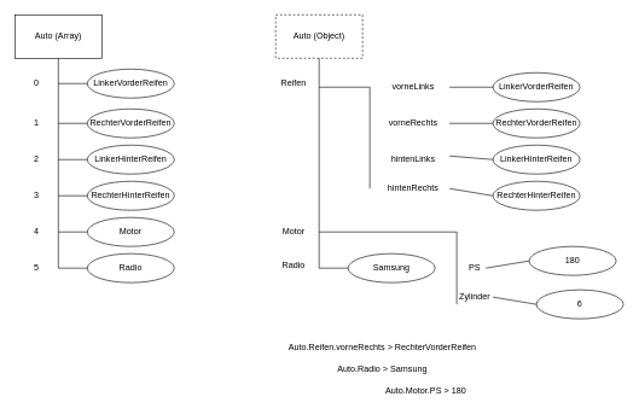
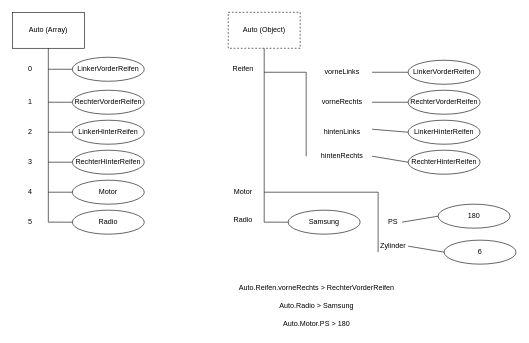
  <mxCell id="0" />
  <mxCell id="1" parent="0" />
  <mxCell id="2" value="Auto (Array)" style="rounded=0;whiteSpace=wrap;html=1;" parent="1" vertex="1"><mxGeometry x="20" y="20" width="120" height="60" as="geometry" /></mxCell>
  <mxCell id="3" value="LinkerVorderReifen" style="ellipse;whiteSpace=wrap;html=1;" parent="1" vertex="1"><mxGeometry x="120" y="95" width="120" height="40" as="geometry" /></mxCell>
  <mxCell id="4" value="RechterVorderReifen" style="ellipse;whiteSpace=wrap;html=1;" parent="1" vertex="1"><mxGeometry x="120" y="150" width="120" height="40" as="geometry" /></mxCell>
  <mxCell id="5" value="LinkerHinterReifen" style="ellipse;whiteSpace=wrap;html=1;" parent="1" vertex="1"><mxGeometry x="120" y="200" width="120" height="40" as="geometry" /></mxCell>
  <mxCell id="6" value="RechterHinterReifen" style="ellipse;whiteSpace=wrap;html=1;" parent="1" vertex="1"><mxGeometry x="120" y="250" width="120" height="40" as="geometry" /></mxCell>
  <mxCell id="7" value="Motor" style="ellipse;whiteSpace=wrap;html=1;" parent="1" vertex="1"><mxGeometry x="120" y="300" width="120" height="40" as="geometry" /></mxCell>
  <mxCell id="8" value="Radio" style="ellipse;whiteSpace=wrap;html=1;" parent="1" vertex="1"><mxGeometry x="120" y="350" width="120" height="40" as="geometry" /></mxCell>
  <mxCell id="9" value="" style="endArrow=none;html=1;entryX=0.5;entryY=1;entryDx=0;entryDy=0;" parent="1" target="2" edge="1"><mxGeometry width="50" height="50" relative="1" as="geometry"><mxPoint x="80" y="370" as="sourcePoint" /><mxPoint x="70" y="410" as="targetPoint" /></mxGeometry></mxCell>
  <mxCell id="10" value="" style="endArrow=none;html=1;exitX=0;exitY=0.5;exitDx=0;exitDy=0;" parent="1" source="8" edge="1"><mxGeometry width="50" height="50" relative="1" as="geometry"><mxPoint x="20" y="460" as="sourcePoint" /><mxPoint x="80" y="370" as="targetPoint" /></mxGeometry></mxCell>
  <mxCell id="11" value="" style="endArrow=none;html=1;entryX=0;entryY=0.5;entryDx=0;entryDy=0;" parent="1" target="7" edge="1"><mxGeometry width="50" height="50" relative="1" as="geometry"><mxPoint x="80" y="320" as="sourcePoint" /><mxPoint x="70" y="410" as="targetPoint" /></mxGeometry></mxCell>
  <mxCell id="12" value="" style="endArrow=none;html=1;entryX=0;entryY=0.5;entryDx=0;entryDy=0;" parent="1" target="6" edge="1"><mxGeometry width="50" height="50" relative="1" as="geometry"><mxPoint x="80" y="270" as="sourcePoint" /><mxPoint x="70" y="410" as="targetPoint" /></mxGeometry></mxCell>
  <mxCell id="13" value="" style="endArrow=none;html=1;entryX=0;entryY=0.5;entryDx=0;entryDy=0;" parent="1" target="5" edge="1"><mxGeometry width="50" height="50" relative="1" as="geometry"><mxPoint x="80" y="220" as="sourcePoint" /><mxPoint x="70" y="410" as="targetPoint" /></mxGeometry></mxCell>
  <mxCell id="14" value="" style="endArrow=none;html=1;entryX=0;entryY=0.5;entryDx=0;entryDy=0;" parent="1" target="4" edge="1"><mxGeometry width="50" height="50" relative="1" as="geometry"><mxPoint x="80" y="170" as="sourcePoint" /><mxPoint x="70" y="410" as="targetPoint" /></mxGeometry></mxCell>
  <mxCell id="15" value="" style="endArrow=none;html=1;entryX=0;entryY=0.5;entryDx=0;entryDy=0;" parent="1" target="3" edge="1"><mxGeometry width="50" height="50" relative="1" as="geometry"><mxPoint x="80" y="115" as="sourcePoint" /><mxPoint x="70" y="410" as="targetPoint" /></mxGeometry></mxCell>
  <mxCell id="16" value="Auto (Object)" style="rounded=0;whiteSpace=wrap;html=1;dashed=1;" parent="1" vertex="1"><mxGeometry x="380" y="20" width="120" height="60" as="geometry" /></mxCell>
  <mxCell id="17" value="" style="endArrow=none;html=1;entryX=0.5;entryY=1;entryDx=0;entryDy=0;" parent="1" target="16" edge="1"><mxGeometry width="50" height="50" relative="1" as="geometry"><mxPoint x="440" y="370" as="sourcePoint" /><mxPoint x="440" y="90" as="targetPoint" /></mxGeometry></mxCell>
  <mxCell id="18" value="0" style="text;html=1;strokeColor=none;fillColor=none;align=center;verticalAlign=middle;whiteSpace=wrap;rounded=0;" parent="1" vertex="1"><mxGeometry x="30" y="105" width="40" height="20" as="geometry" /></mxCell>
  <mxCell id="19" value="1" style="text;html=1;strokeColor=none;fillColor=none;align=center;verticalAlign=middle;whiteSpace=wrap;rounded=0;" parent="1" vertex="1"><mxGeometry x="30" y="160" width="40" height="20" as="geometry" /></mxCell>
  <mxCell id="20" value="2" style="text;html=1;strokeColor=none;fillColor=none;align=center;verticalAlign=middle;whiteSpace=wrap;rounded=0;" parent="1" vertex="1"><mxGeometry x="30" y="210" width="40" height="20" as="geometry" /></mxCell>
  <mxCell id="21" value="3" style="text;html=1;strokeColor=none;fillColor=none;align=center;verticalAlign=middle;whiteSpace=wrap;rounded=0;" parent="1" vertex="1"><mxGeometry x="30" y="260" width="40" height="20" as="geometry" /></mxCell>
  <mxCell id="22" value="4" style="text;html=1;strokeColor=none;fillColor=none;align=center;verticalAlign=middle;whiteSpace=wrap;rounded=0;" parent="1" vertex="1"><mxGeometry x="30" y="310" width="40" height="20" as="geometry" /></mxCell>
  <mxCell id="23" value="5" style="text;html=1;strokeColor=none;fillColor=none;align=center;verticalAlign=middle;whiteSpace=wrap;rounded=0;" parent="1" vertex="1"><mxGeometry x="30" y="360" width="40" height="20" as="geometry" /></mxCell>
  <mxCell id="24" value="Reifen" style="text;html=1;strokeColor=none;fillColor=none;align=center;verticalAlign=middle;whiteSpace=wrap;rounded=0;" parent="1" vertex="1"><mxGeometry x="385" y="105" width="40" height="20" as="geometry" /></mxCell>
  <mxCell id="25" value="" style="endArrow=none;html=1;" parent="1" edge="1"><mxGeometry width="50" height="50" relative="1" as="geometry"><mxPoint x="510" y="120" as="sourcePoint" /><mxPoint x="440" y="120" as="targetPoint" /></mxGeometry></mxCell>
  <mxCell id="26" value="" style="endArrow=none;html=1;" parent="1" edge="1"><mxGeometry width="50" height="50" relative="1" as="geometry"><mxPoint x="510" y="260" as="sourcePoint" /><mxPoint x="510" y="120" as="targetPoint" /></mxGeometry></mxCell>
  <mxCell id="27" value="vorneLinks" style="text;html=1;strokeColor=none;fillColor=none;align=center;verticalAlign=middle;whiteSpace=wrap;rounded=0;" parent="1" vertex="1"><mxGeometry x="520" y="110" width="100" height="20" as="geometry" /></mxCell>
  <mxCell id="28" value="vorneRechts" style="text;html=1;strokeColor=none;fillColor=none;align=center;verticalAlign=middle;whiteSpace=wrap;rounded=0;" parent="1" vertex="1"><mxGeometry x="520" y="160" width="100" height="20" as="geometry" /></mxCell>
  <mxCell id="29" value="hintenLinks" style="text;html=1;strokeColor=none;fillColor=none;align=center;verticalAlign=middle;whiteSpace=wrap;rounded=0;" parent="1" vertex="1"><mxGeometry x="520" y="210" width="100" height="20" as="geometry" /></mxCell>
  <mxCell id="30" value="hintenRechts" style="text;html=1;strokeColor=none;fillColor=none;align=center;verticalAlign=middle;whiteSpace=wrap;rounded=0;" parent="1" vertex="1"><mxGeometry x="520" y="250" width="100" height="20" as="geometry" /></mxCell>
  <mxCell id="31" value="" style="endArrow=none;html=1;entryX=1;entryY=0.5;entryDx=0;entryDy=0;" parent="1" target="27" edge="1"><mxGeometry width="50" height="50" relative="1" as="geometry"><mxPoint x="680" y="120" as="sourcePoint" /><mxPoint x="120" y="450" as="targetPoint" /></mxGeometry></mxCell>
  <mxCell id="32" value="LinkerVorderReifen" style="ellipse;whiteSpace=wrap;html=1;" parent="1" vertex="1"><mxGeometry x="680" y="100" width="120" height="40" as="geometry" /></mxCell>
  <mxCell id="33" value="RechterVorderReifen" style="ellipse;whiteSpace=wrap;html=1;" parent="1" vertex="1"><mxGeometry x="680" y="150" width="120" height="40" as="geometry" /></mxCell>
  <mxCell id="34" value="" style="endArrow=none;html=1;entryX=0;entryY=0.5;entryDx=0;entryDy=0;exitX=1;exitY=0.5;exitDx=0;exitDy=0;" parent="1" source="28" target="33" edge="1"><mxGeometry width="50" height="50" relative="1" as="geometry"><mxPoint x="630" y="200" as="sourcePoint" /><mxPoint x="620" y="440" as="targetPoint" /></mxGeometry></mxCell>
  <mxCell id="35" value="LinkerHinterReifen" style="ellipse;whiteSpace=wrap;html=1;" parent="1" vertex="1"><mxGeometry x="680" y="200" width="120" height="40" as="geometry" /></mxCell>
  <mxCell id="36" value="RechterHinterReifen" style="ellipse;whiteSpace=wrap;html=1;" parent="1" vertex="1"><mxGeometry x="680" y="250" width="120" height="40" as="geometry" /></mxCell>
  <mxCell id="37" value="" style="endArrow=none;html=1;entryX=1;entryY=0.25;entryDx=0;entryDy=0;exitX=0;exitY=0.5;exitDx=0;exitDy=0;" parent="1" source="35" target="29" edge="1"><mxGeometry width="50" height="50" relative="1" as="geometry"><mxPoint x="70" y="500" as="sourcePoint" /><mxPoint x="120" y="450" as="targetPoint" /></mxGeometry></mxCell>
  <mxCell id="38" value="" style="endArrow=none;html=1;entryX=1;entryY=0.5;entryDx=0;entryDy=0;exitX=0;exitY=0.5;exitDx=0;exitDy=0;" parent="1" source="36" target="30" edge="1"><mxGeometry width="50" height="50" relative="1" as="geometry"><mxPoint x="70" y="500" as="sourcePoint" /><mxPoint x="120" y="450" as="targetPoint" /></mxGeometry></mxCell>
  <mxCell id="39" value="Motor" style="text;html=1;strokeColor=none;fillColor=none;align=center;verticalAlign=middle;whiteSpace=wrap;rounded=0;" parent="1" vertex="1"><mxGeometry x="385" y="310" width="40" height="20" as="geometry" /></mxCell>
  <mxCell id="40" value="Radio" style="text;html=1;strokeColor=none;fillColor=none;align=center;verticalAlign=middle;whiteSpace=wrap;rounded=0;" parent="1" vertex="1"><mxGeometry x="385" y="356" width="40" height="20" as="geometry" /></mxCell>
  <mxCell id="41" value="Samsung" style="ellipse;whiteSpace=wrap;html=1;" parent="1" vertex="1"><mxGeometry x="480" y="350" width="120" height="40" as="geometry" /></mxCell>
  <mxCell id="42" value="" style="endArrow=none;html=1;exitX=0;exitY=0.5;exitDx=0;exitDy=0;" parent="1" source="41" edge="1"><mxGeometry width="50" height="50" relative="1" as="geometry"><mxPoint x="380" y="460" as="sourcePoint" /><mxPoint x="440" y="370" as="targetPoint" /></mxGeometry></mxCell>
  <mxCell id="43" value="" style="endArrow=none;html=1;" parent="1" edge="1"><mxGeometry width="50" height="50" relative="1" as="geometry"><mxPoint x="630" y="320" as="sourcePoint" /><mxPoint x="440" y="320" as="targetPoint" /></mxGeometry></mxCell>
  <mxCell id="44" value="" style="endArrow=none;html=1;" parent="1" edge="1"><mxGeometry width="50" height="50" relative="1" as="geometry"><mxPoint x="630" y="420" as="sourcePoint" /><mxPoint x="630" y="320" as="targetPoint" /></mxGeometry></mxCell>
  <mxCell id="45" value="PS" style="text;html=1;strokeColor=none;fillColor=none;align=center;verticalAlign=middle;whiteSpace=wrap;rounded=0;" parent="1" vertex="1"><mxGeometry x="640" y="360" width="30" height="20" as="geometry" /></mxCell>
  <mxCell id="46" value="Zylinder" style="text;html=1;strokeColor=none;fillColor=none;align=center;verticalAlign=middle;whiteSpace=wrap;rounded=0;" parent="1" vertex="1"><mxGeometry x="640" y="400" width="30" height="20" as="geometry" /></mxCell>
  <mxCell id="47" value="6" style="ellipse;whiteSpace=wrap;html=1;" parent="1" vertex="1"><mxGeometry x="740" y="400" width="120" height="40" as="geometry" /></mxCell>
  <mxCell id="48" value="" style="endArrow=none;html=1;entryX=1;entryY=0.5;entryDx=0;entryDy=0;exitX=0;exitY=0.5;exitDx=0;exitDy=0;" parent="1" source="47" edge="1"><mxGeometry width="50" height="50" relative="1" as="geometry"><mxPoint x="130" y="650" as="sourcePoint" /><mxPoint x="680" y="410" as="targetPoint" /></mxGeometry></mxCell>
  <mxCell id="49" value="" style="endArrow=none;html=1;entryX=1;entryY=0.5;entryDx=0;entryDy=0;exitX=0;exitY=0.5;exitDx=0;exitDy=0;" parent="1" source="50" target="45" edge="1"><mxGeometry width="50" height="50" relative="1" as="geometry"><mxPoint x="120" y="590" as="sourcePoint" /><mxPoint x="670" y="350" as="targetPoint" /></mxGeometry></mxCell>
  <mxCell id="50" value="180" style="ellipse;whiteSpace=wrap;html=1;" parent="1" vertex="1"><mxGeometry x="730" y="340" width="120" height="40" as="geometry" /></mxCell>
  <mxCell id="51" value="Auto.Reifen.vorneRechts &amp;gt; RechterVorderReifen" style="text;html=1;strokeColor=none;fillColor=none;align=center;verticalAlign=middle;whiteSpace=wrap;rounded=0;" parent="1" vertex="1"><mxGeometry x="365" y="470" width="325" height="20" as="geometry" /></mxCell>
  <mxCell id="52" value="Auto.Radio &amp;gt; Samsung" style="text;html=1;strokeColor=none;fillColor=none;align=center;verticalAlign=middle;whiteSpace=wrap;rounded=0;" parent="1" vertex="1"><mxGeometry x="365" y="500" width="325" height="20" as="geometry" /></mxCell>
- <mxCell id="53" value="Auto.Motor.PS &amp;gt; 180" style="text;html=1;strokeColor=none;fillColor=none;align=center;verticalAlign=middle;whiteSpace=wrap;rounded=0;" parent="1" vertex="1"><mxGeometry x="425" y="530" width="325" height="20" as="geometry" /></mxCell>
+ <mxCell id="53" value="Auto.Motor.PS &amp;gt; 180" style="text;html=1;strokeColor=none;fillColor=none;align=center;verticalAlign=middle;whiteSpace=wrap;rounded=0;" parent="1" vertex="1"><mxGeometry x="365" y="530" width="325" height="20" as="geometry" /></mxCell>
